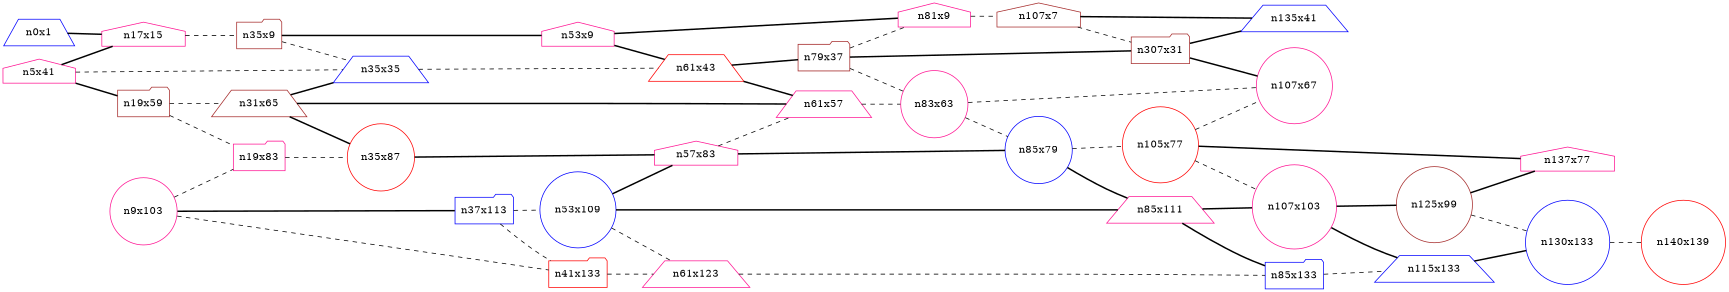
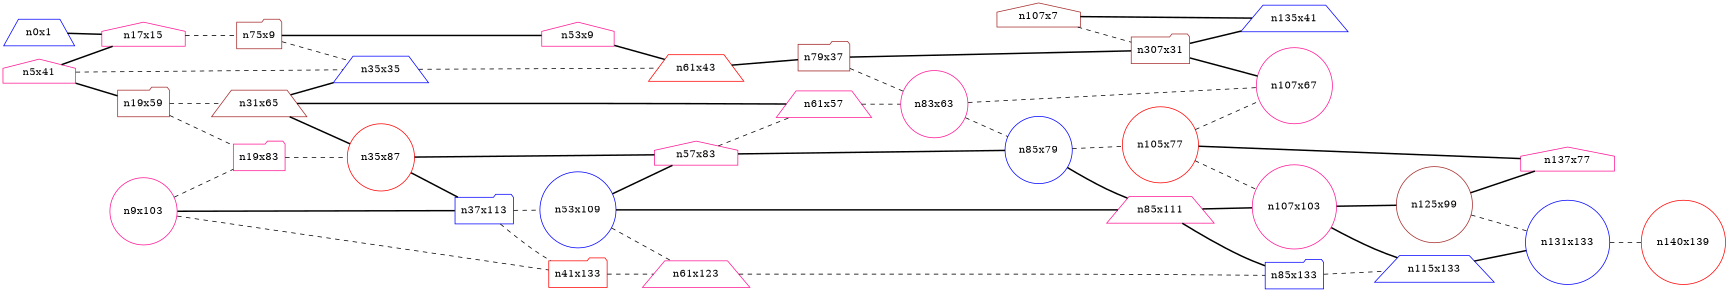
  graph {
    rankdir=LR
    node [color=deeppink shape=circle]
    edge [style=bold]
    n0x1 [color=blue shape=trapezium]
    n17x15 [shape=house]
-   n35x9 [color=brown shape=folder]
+   n35x9 [color=brown shape=folder label=n75x9]
    n35x35 [color=blue shape=trapezium]
    n53x9 [shape=house]
    n61x43 [color=red shape=trapezium]
-   n81x9 [shape=house]
    n5x41 [shape=house]
    n19x59 [color=brown shape=folder]
    n19x83 [shape=folder]
    n31x65 [color=brown shape=trapezium]
    n35x87 [color=red]
    n61x57 [shape=trapezium]
    n79x37 [color=brown shape=folder]
    n107x7 [color=brown shape=house]
    n37x113 [color=blue shape=folder]
    n57x83 [shape=house]
    n83x63
    n19 [color=brown label=n307x31 shape=folder]
    n135x41 [color=blue shape=trapezium]
    n41x133 [color=red shape=folder]
    n53x109 [color=blue]
    n85x79 [color=blue]
    n107x67
    n9x103
    n61x123 [shape=trapezium]
    n85x133 [color=blue shape=folder]
    n85x111 [shape=trapezium]
    n105x77 [color=red]
    n30 [color=blue label=n115x133 shape=trapezium]
    n107x103
    n137x77 [shape=house]
-   n131x133 [color=blue label=n130x133]
+   n131x133 [color=blue]
    n125x99 [color=brown]
    n140x139 [color=red]
    n0x1 -- n17x15
    n17x15 -- n35x9 [style=dashed]
    n35x9 -- n35x35 [style=dashed]
    n35x9 -- n53x9
    n35x35 -- n61x43 [style=dashed]
    n53x9 -- n61x43
-   n53x9 -- n81x9
-   n61x43 -- n61x57
    n61x43 -- n79x37
-   n81x9 -- n107x7 [style=dashed]
    n5x41 -- n17x15
    n5x41 -- n35x35 [style=dashed]
    n5x41 -- n19x59
    n19x59 -- n19x83 [style=dashed]
    n19x59 -- n31x65 [style=dashed]
    n19x83 -- n35x87 [style=dashed]
    n31x65 -- n35x35
    n31x65 -- n35x87
    n31x65 -- n61x57
+   n35x87 -- n37x113
    n35x87 -- n57x83
    n61x57 -- n83x63 [style=dashed]
-   n79x37 -- n81x9 [style=dashed]
    n79x37 -- n83x63 [style=dashed]
    n79x37 -- n19
    n107x7 -- n19 [style=dashed]
    n107x7 -- n135x41
    n37x113 -- n41x133 [style=dashed]
    n37x113 -- n53x109 [style=dashed]
    n57x83 -- n61x57 [style=dashed]
    n57x83 -- n85x79
    n83x63 -- n85x79 [style=dashed]
    n83x63 -- n107x67 [style=dashed]
    n19 -- n135x41
    n19 -- n107x67
    n41x133 -- n61x123 [style=dashed]
    n53x109 -- n57x83
    n53x109 -- n61x123 [style=dashed]
    n53x109 -- n85x111
    n85x79 -- n85x111
    n85x79 -- n105x77 [style=dashed]
    n9x103 -- n19x83 [style=dashed]
    n9x103 -- n37x113
    n9x103 -- n41x133 [style=dashed]
    n61x123 -- n85x133 [style=dashed]
    n85x133 -- n30 [style=dashed]
    n85x111 -- n85x133
    n85x111 -- n107x103
    n105x77 -- n107x67 [style=dashed]
    n105x77 -- n107x103 [style=dashed]
    n105x77 -- n137x77
    n30 -- n131x133
    n107x103 -- n30
    n107x103 -- n125x99
    n131x133 -- n140x139 [style=dashed]
    n125x99 -- n137x77
    n125x99 -- n131x133 [style=dashed]
  }
